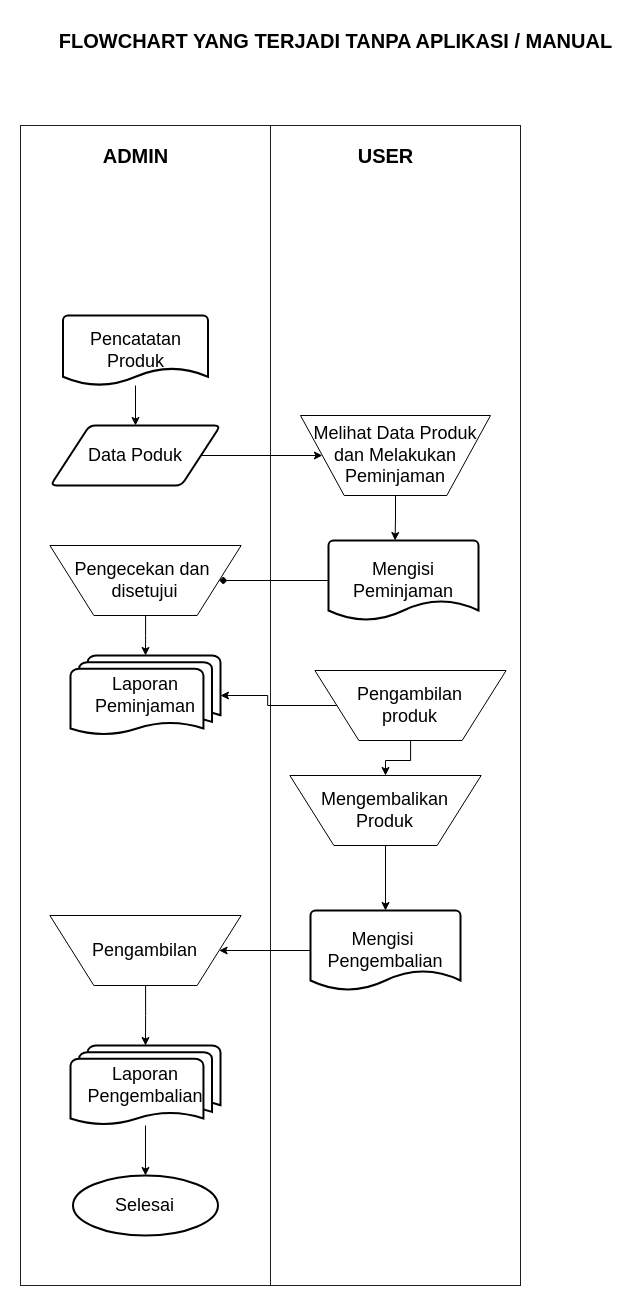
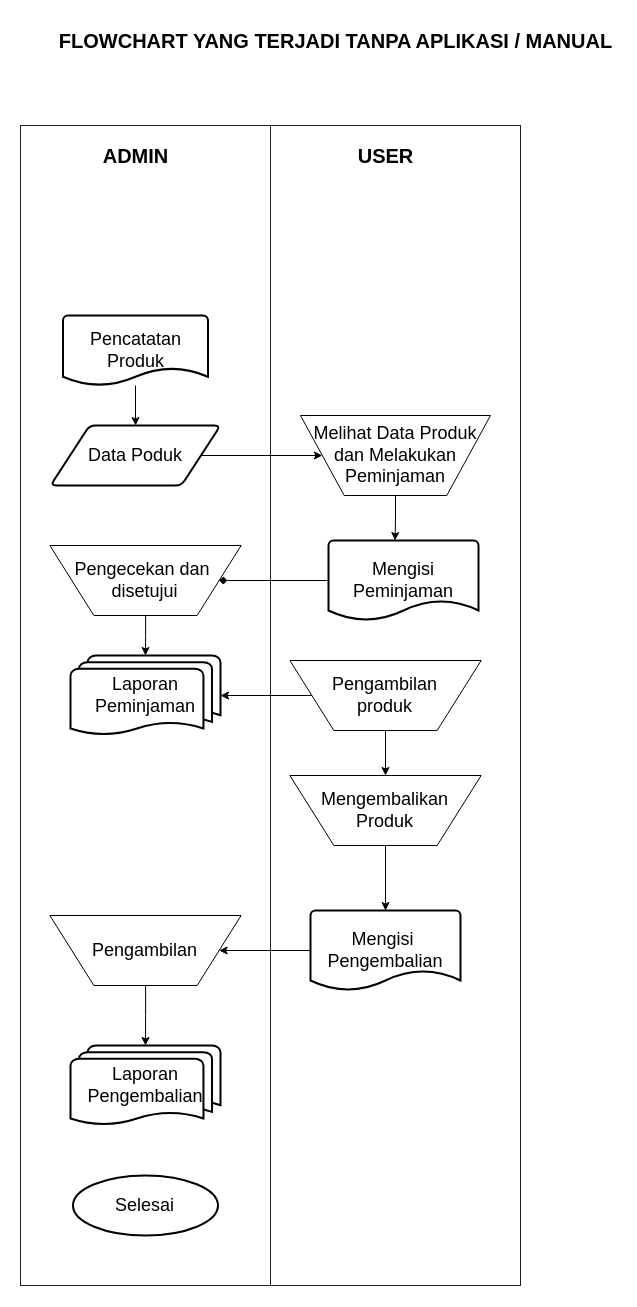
  <mxCell id="0" />
  <mxCell id="1" parent="0" />
  <mxCell id="2" value="" style="verticalLabelPosition=bottom;verticalAlign=top;html=1;shadow=0;dashed=0;strokeWidth=1;shape=mxgraph.ios.iBgFlat;strokeColor=#18211b;" vertex="1" parent="1"><mxGeometry x="270" y="125" width="250" height="1160" as="geometry" /></mxCell>
  <mxCell id="3" value="FLOWCHART YANG TERJADI TANPA APLIKASI / MANUAL" style="text;html=1;align=center;verticalAlign=middle;resizable=0;points=[];autosize=1;strokeColor=none;fillColor=none;fontSize=20;fontStyle=1" vertex="1" parent="1"><mxGeometry x="55" y="20" width="560" height="40" as="geometry" /></mxCell>
  <mxCell id="4" value="" style="verticalLabelPosition=bottom;verticalAlign=top;html=1;shadow=0;dashed=0;strokeWidth=1;shape=mxgraph.ios.iBgFlat;strokeColor=#18211b;" vertex="1" parent="1"><mxGeometry x="20" y="125" width="250" height="1160" as="geometry" /></mxCell>
  <mxCell id="5" value="ADMIN" style="text;html=1;align=center;verticalAlign=middle;resizable=0;points=[];autosize=1;strokeColor=none;fillColor=none;fontSize=20;fontStyle=1" vertex="1" parent="1"><mxGeometry x="90" y="135" width="90" height="40" as="geometry" /></mxCell>
  <mxCell id="6" style="edgeStyle=orthogonalEdgeStyle;rounded=0;orthogonalLoop=1;jettySize=auto;html=1;entryX=0.5;entryY=0;entryDx=0;entryDy=0;" edge="1" parent="1" source="7" target="9"><mxGeometry relative="1" as="geometry" /></mxCell>
  <mxCell id="7" value="&lt;font style=&quot;font-size: 18px;&quot;&gt;Pencatatan Produk&lt;/font&gt;" style="strokeWidth=2;html=1;shape=mxgraph.flowchart.document2;whiteSpace=wrap;size=0.25;" vertex="1" parent="1"><mxGeometry x="62.5" y="315" width="145" height="70" as="geometry" /></mxCell>
  <mxCell id="8" style="edgeStyle=orthogonalEdgeStyle;rounded=0;orthogonalLoop=1;jettySize=auto;html=1;entryX=0;entryY=0.5;entryDx=0;entryDy=0;" edge="1" parent="1" source="9" target="11"><mxGeometry relative="1" as="geometry" /></mxCell>
  <mxCell id="9" value="&lt;font style=&quot;font-size: 18px;&quot;&gt;Data Poduk&lt;/font&gt;" style="shape=parallelogram;html=1;strokeWidth=2;perimeter=parallelogramPerimeter;whiteSpace=wrap;rounded=1;arcSize=12;size=0.23;" vertex="1" parent="1"><mxGeometry x="50" y="425" width="170" height="60" as="geometry" /></mxCell>
  <mxCell id="10" value="USER" style="text;html=1;align=center;verticalAlign=middle;resizable=0;points=[];autosize=1;strokeColor=none;fillColor=none;fontSize=20;fontStyle=1" vertex="1" parent="1"><mxGeometry x="345" y="135" width="80" height="40" as="geometry" /></mxCell>
  <mxCell id="11" value="&lt;font&gt;Melihat Data Produk&lt;/font&gt;&lt;div&gt;&lt;font&gt;dan&amp;nbsp;&lt;/font&gt;&lt;span style=&quot;background-color: transparent; color: light-dark(rgb(0, 0, 0), rgb(255, 255, 255));&quot;&gt;Melakukan Peminjaman&lt;/span&gt;&lt;/div&gt;" style="verticalLabelPosition=middle;verticalAlign=middle;html=1;shape=trapezoid;perimeter=trapezoidPerimeter;whiteSpace=wrap;size=0.23;arcSize=10;flipV=1;labelPosition=center;align=center;fontSize=18;" vertex="1" parent="1"><mxGeometry x="300" y="415" width="190" height="80" as="geometry" /></mxCell>
  <mxCell id="12" style="edgeStyle=orthogonalEdgeStyle;rounded=0;orthogonalLoop=1;jettySize=auto;html=1;entryX=1;entryY=0.5;entryDx=0;entryDy=0;endArrow=diamond;" edge="1" parent="1" source="13" target="15"><mxGeometry relative="1" as="geometry" /></mxCell>
  <mxCell id="13" value="&lt;font style=&quot;font-size: 18px;&quot;&gt;Mengisi Peminjaman&lt;/font&gt;" style="strokeWidth=2;html=1;shape=mxgraph.flowchart.document2;whiteSpace=wrap;size=0.25;" vertex="1" parent="1"><mxGeometry x="328" y="540" width="150" height="80" as="geometry" /></mxCell>
  <mxCell id="14" style="edgeStyle=orthogonalEdgeStyle;rounded=0;orthogonalLoop=1;jettySize=auto;html=1;entryX=0.444;entryY=0;entryDx=0;entryDy=0;entryPerimeter=0;" edge="1" parent="1" source="11" target="13"><mxGeometry relative="1" as="geometry" /></mxCell>
  <mxCell id="15" value="&lt;font style=&quot;font-size: 18px;&quot;&gt;Pengecekan dan&amp;nbsp;&lt;/font&gt;&lt;div&gt;&lt;font style=&quot;font-size: 18px;&quot;&gt;disetujui&lt;/font&gt;&lt;/div&gt;" style="verticalLabelPosition=middle;verticalAlign=middle;html=1;shape=trapezoid;perimeter=trapezoidPerimeter;whiteSpace=wrap;size=0.23;arcSize=10;flipV=1;labelPosition=center;align=center;" vertex="1" parent="1"><mxGeometry x="49.38" y="545" width="191.25" height="70" as="geometry" /></mxCell>
  <mxCell id="16" value="" style="edgeStyle=orthogonalEdgeStyle;rounded=0;orthogonalLoop=1;jettySize=auto;html=1;" edge="1" parent="1" source="17" target="19"><mxGeometry relative="1" as="geometry" /></mxCell>
- <mxCell id="17" value="&lt;span style=&quot;font-size: 18px;&quot;&gt;Pengambilan&lt;/span&gt;&lt;div&gt;&lt;span style=&quot;font-size: 18px;&quot;&gt;produk&lt;/span&gt;&lt;/div&gt;" style="verticalLabelPosition=middle;verticalAlign=middle;html=1;shape=trapezoid;perimeter=trapezoidPerimeter;whiteSpace=wrap;size=0.23;arcSize=10;flipV=1;labelPosition=center;align=center;" vertex="1" parent="1"><mxGeometry x="314.38" y="670" width="191.25" height="70" as="geometry" /></mxCell>
+ <mxCell id="17" value="&lt;span style=&quot;font-size: 18px;&quot;&gt;Pengambilan&lt;/span&gt;&lt;div&gt;&lt;span style=&quot;font-size: 18px;&quot;&gt;produk&lt;/span&gt;&lt;/div&gt;" style="verticalLabelPosition=middle;verticalAlign=middle;html=1;shape=trapezoid;perimeter=trapezoidPerimeter;whiteSpace=wrap;size=0.23;arcSize=10;flipV=1;labelPosition=center;align=center;" vertex="1" parent="1"><mxGeometry x="289.38" y="660" width="191.25" height="70" as="geometry" /></mxCell>
  <mxCell id="18" style="edgeStyle=orthogonalEdgeStyle;rounded=0;orthogonalLoop=1;jettySize=auto;html=1;" edge="1" parent="1" source="19" target="21"><mxGeometry relative="1" as="geometry" /></mxCell>
  <mxCell id="19" value="&lt;span style=&quot;font-size: 18px;&quot;&gt;Mengembalikan&lt;/span&gt;&lt;div&gt;&lt;span style=&quot;font-size: 18px;&quot;&gt;Produk&lt;/span&gt;&lt;/div&gt;" style="verticalLabelPosition=middle;verticalAlign=middle;html=1;shape=trapezoid;perimeter=trapezoidPerimeter;whiteSpace=wrap;size=0.23;arcSize=10;flipV=1;labelPosition=center;align=center;" vertex="1" parent="1"><mxGeometry x="289.38" y="775" width="191.25" height="70" as="geometry" /></mxCell>
  <mxCell id="20" style="edgeStyle=orthogonalEdgeStyle;rounded=0;orthogonalLoop=1;jettySize=auto;html=1;entryX=1;entryY=0.5;entryDx=0;entryDy=0;" edge="1" parent="1" source="21" target="25"><mxGeometry relative="1" as="geometry" /></mxCell>
  <mxCell id="21" value="&lt;font style=&quot;font-size: 18px;&quot;&gt;Mengisi&amp;nbsp;&lt;/font&gt;&lt;div&gt;&lt;font style=&quot;font-size: 18px;&quot;&gt;Pengembalian&lt;/font&gt;&lt;/div&gt;" style="strokeWidth=2;html=1;shape=mxgraph.flowchart.document2;whiteSpace=wrap;size=0.25;" vertex="1" parent="1"><mxGeometry x="310" y="910" width="150" height="80" as="geometry" /></mxCell>
  <mxCell id="22" value="&lt;span style=&quot;font-size: 18px;&quot;&gt;Laporan Peminjaman&lt;/span&gt;" style="strokeWidth=2;html=1;shape=mxgraph.flowchart.multi-document;whiteSpace=wrap;" vertex="1" parent="1"><mxGeometry x="70" y="655" width="150" height="80" as="geometry" /></mxCell>
  <mxCell id="23" style="edgeStyle=orthogonalEdgeStyle;rounded=0;orthogonalLoop=1;jettySize=auto;html=1;entryX=0.5;entryY=0;entryDx=0;entryDy=0;entryPerimeter=0;" edge="1" parent="1" source="15" target="22"><mxGeometry relative="1" as="geometry" /></mxCell>
  <mxCell id="24" style="edgeStyle=orthogonalEdgeStyle;rounded=0;orthogonalLoop=1;jettySize=auto;html=1;entryX=1;entryY=0.5;entryDx=0;entryDy=0;entryPerimeter=0;" edge="1" parent="1" source="17" target="22"><mxGeometry relative="1" as="geometry" /></mxCell>
  <mxCell id="25" value="&lt;span style=&quot;font-size: 18px;&quot;&gt;Pengambilan&lt;/span&gt;" style="verticalLabelPosition=middle;verticalAlign=middle;html=1;shape=trapezoid;perimeter=trapezoidPerimeter;whiteSpace=wrap;size=0.23;arcSize=10;flipV=1;labelPosition=center;align=center;" vertex="1" parent="1"><mxGeometry x="49.37" y="915" width="191.25" height="70" as="geometry" /></mxCell>
  <mxCell id="26" value="&lt;span style=&quot;font-size: 18px;&quot;&gt;Laporan Pengembalian&lt;/span&gt;" style="strokeWidth=2;html=1;shape=mxgraph.flowchart.multi-document;whiteSpace=wrap;" vertex="1" parent="1"><mxGeometry x="70.01" y="1045" width="150" height="80" as="geometry" /></mxCell>
  <mxCell id="27" style="edgeStyle=orthogonalEdgeStyle;rounded=0;orthogonalLoop=1;jettySize=auto;html=1;entryX=0.5;entryY=0;entryDx=0;entryDy=0;entryPerimeter=0;" edge="1" parent="1" source="25" target="26"><mxGeometry relative="1" as="geometry" /></mxCell>
  <mxCell id="28" value="&lt;font style=&quot;font-size: 18px;&quot;&gt;Selesai&lt;/font&gt;" style="strokeWidth=2;html=1;shape=mxgraph.flowchart.start_1;whiteSpace=wrap;" vertex="1" parent="1"><mxGeometry x="72.49" y="1175" width="145" height="60" as="geometry" /></mxCell>
- <mxCell id="29" style="edgeStyle=orthogonalEdgeStyle;rounded=0;orthogonalLoop=1;jettySize=auto;html=1;entryX=0.5;entryY=0;entryDx=0;entryDy=0;entryPerimeter=0;" edge="1" parent="1" source="26" target="28"><mxGeometry relative="1" as="geometry" /></mxCell>
